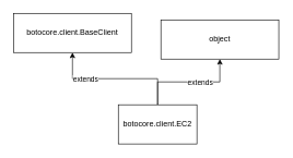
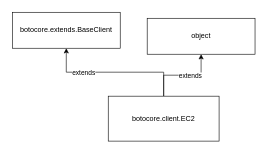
  <mxCell id="0" />
  <mxCell id="1" parent="0" />
  <mxCell id="2" style="edgeStyle=orthogonalEdgeStyle;rounded=0;orthogonalLoop=1;jettySize=auto;html=1;entryX=0.5;entryY=1;entryDx=0;entryDy=0;" edge="1" parent="1" source="6" target="7"><mxGeometry relative="1" as="geometry" /></mxCell>
  <mxCell id="3" value="extends" style="edgeLabel;html=1;align=center;verticalAlign=middle;resizable=0;points=[];" vertex="1" connectable="0" parent="2"><mxGeometry x="0.443" relative="1" as="geometry"><mxPoint x="1" as="offset" /></mxGeometry></mxCell>
  <mxCell id="4" style="edgeStyle=orthogonalEdgeStyle;rounded=0;orthogonalLoop=1;jettySize=auto;html=1;entryX=0.5;entryY=1;entryDx=0;entryDy=0;" edge="1" parent="1" source="6" target="8"><mxGeometry relative="1" as="geometry" /></mxCell>
  <mxCell id="5" value="extends" style="edgeLabel;html=1;align=center;verticalAlign=middle;resizable=0;points=[];" vertex="1" connectable="0" parent="4"><mxGeometry x="0.183" y="-1" relative="1" as="geometry"><mxPoint x="1" as="offset" /></mxGeometry></mxCell>
- <mxCell id="6" value="botocore.client.EC2" style="rounded=0;whiteSpace=wrap;html=1;" vertex="1" parent="1"><mxGeometry x="180" y="160" width="120" height="60" as="geometry" /></mxCell>
- <mxCell id="7" value="botocore.client.BaseClient" style="rounded=0;whiteSpace=wrap;html=1;" vertex="1" parent="1"><mxGeometry x="20" y="20" width="180" height="60" as="geometry" /></mxCell>
+ <mxCell id="6" value="botocore.client.EC2" style="rounded=0;whiteSpace=wrap;html=1;" vertex="1" parent="1"><mxGeometry x="180" y="160" width="185" height="75" as="geometry" /></mxCell>
+ <mxCell id="7" value="botocore.extends.BaseClient" style="rounded=0;whiteSpace=wrap;html=1;" vertex="1" parent="1"><mxGeometry x="20" y="20" width="180" height="60" as="geometry" /></mxCell>
  <mxCell id="8" value="object" style="rounded=0;whiteSpace=wrap;html=1;" vertex="1" parent="1"><mxGeometry x="245" y="30" width="180" height="60" as="geometry" /></mxCell>
